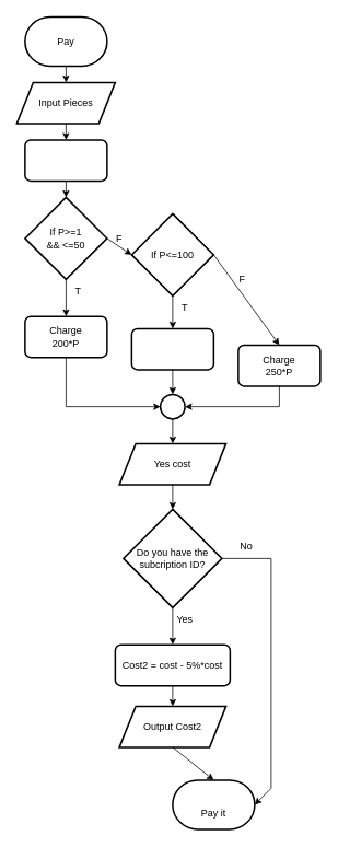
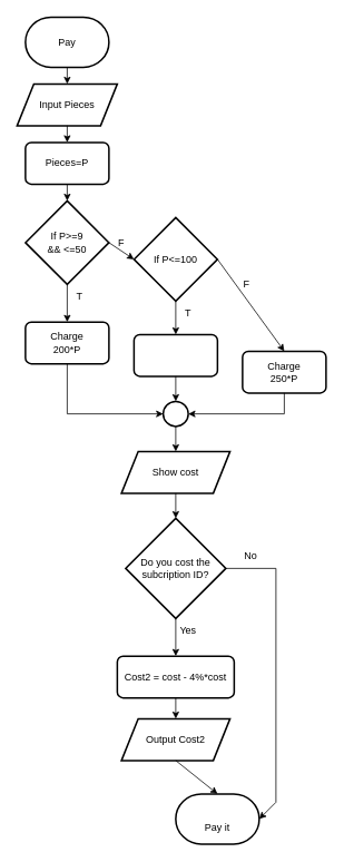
  <mxCell id="0" />
  <mxCell id="1" parent="0" />
  <mxCell id="2" value="" style="rounded=1;whiteSpace=wrap;html=1;absoluteArcSize=1;arcSize=14;strokeWidth=2;" vertex="1" parent="1"><mxGeometry x="140" y="785" width="140" height="50" as="geometry" /></mxCell>
  <mxCell id="3" value="" style="rounded=1;whiteSpace=wrap;html=1;absoluteArcSize=1;arcSize=14;strokeWidth=2;" vertex="1" parent="1"><mxGeometry x="290" y="420" width="100" height="50" as="geometry" /></mxCell>
  <mxCell id="4" value="" style="rounded=1;whiteSpace=wrap;html=1;absoluteArcSize=1;arcSize=14;strokeWidth=2;" vertex="1" parent="1"><mxGeometry x="30" y="385" width="100" height="50" as="geometry" /></mxCell>
  <mxCell id="5" value="" style="rounded=1;whiteSpace=wrap;html=1;absoluteArcSize=1;arcSize=14;strokeWidth=2;" vertex="1" parent="1"><mxGeometry x="160" y="400" width="100" height="50" as="geometry" /></mxCell>
  <mxCell id="6" value="" style="strokeWidth=2;html=1;shape=mxgraph.flowchart.terminator;whiteSpace=wrap;" vertex="1" parent="1"><mxGeometry x="30" y="20" width="100" height="60" as="geometry" /></mxCell>
  <mxCell id="7" value="Pay" style="text;html=1;strokeColor=none;fillColor=none;align=center;verticalAlign=middle;whiteSpace=wrap;rounded=0;" vertex="1" parent="1"><mxGeometry x="50" y="35" width="60" height="30" as="geometry" /></mxCell>
  <mxCell id="8" value="" style="shape=parallelogram;perimeter=parallelogramPerimeter;whiteSpace=wrap;html=1;fixedSize=1;strokeWidth=2;" vertex="1" parent="1"><mxGeometry x="20" y="100" width="120" height="50" as="geometry" /></mxCell>
  <mxCell id="9" value="Input Pieces" style="text;html=1;strokeColor=none;fillColor=none;align=center;verticalAlign=middle;whiteSpace=wrap;rounded=0;" vertex="1" parent="1"><mxGeometry x="30" y="112.5" width="100" height="25" as="geometry" /></mxCell>
  <mxCell id="10" value="" style="strokeWidth=2;html=1;shape=mxgraph.flowchart.decision;whiteSpace=wrap;" vertex="1" parent="1"><mxGeometry x="30" y="240" width="100" height="100" as="geometry" /></mxCell>
- <mxCell id="11" value="If P&amp;gt;=1 &amp;amp;&amp;amp; &amp;lt;=50" style="text;html=1;strokeColor=none;fillColor=none;align=center;verticalAlign=middle;whiteSpace=wrap;rounded=0;" vertex="1" parent="1"><mxGeometry x="50" y="275" width="60" height="30" as="geometry" /></mxCell>
+ <mxCell id="11" value="If P&amp;gt;=9 &amp;amp;&amp;amp; &amp;lt;=50" style="text;html=1;strokeColor=none;fillColor=none;align=center;verticalAlign=middle;whiteSpace=wrap;rounded=0;" vertex="1" parent="1"><mxGeometry x="50" y="275" width="60" height="30" as="geometry" /></mxCell>
  <mxCell id="12" value="" style="rounded=1;whiteSpace=wrap;html=1;absoluteArcSize=1;arcSize=14;strokeWidth=2;" vertex="1" parent="1"><mxGeometry x="30" y="170" width="100" height="50" as="geometry" /></mxCell>
+ <mxCell id="13" value="Pieces=P" style="text;html=1;strokeColor=none;fillColor=none;align=center;verticalAlign=middle;whiteSpace=wrap;rounded=0;" vertex="1" parent="1"><mxGeometry x="50" y="180" width="60" height="30" as="geometry" /></mxCell>
  <mxCell id="14" value="" style="endArrow=classic;html=1;rounded=0;exitX=0.5;exitY=1;exitDx=0;exitDy=0;exitPerimeter=0;entryX=0.5;entryY=0;entryDx=0;entryDy=0;" edge="1" parent="1" source="10" target="4"><mxGeometry width="50" height="50" relative="1" as="geometry"><mxPoint x="140" y="270" as="sourcePoint" /><mxPoint x="50" y="370" as="targetPoint" /></mxGeometry></mxCell>
  <mxCell id="15" value="Charge 200*P" style="text;html=1;strokeColor=none;fillColor=none;align=center;verticalAlign=middle;whiteSpace=wrap;rounded=0;" vertex="1" parent="1"><mxGeometry x="50" y="395" width="60" height="30" as="geometry" /></mxCell>
  <mxCell id="16" value="T" style="text;html=1;strokeColor=none;fillColor=none;align=center;verticalAlign=middle;whiteSpace=wrap;rounded=0;" vertex="1" parent="1"><mxGeometry x="80" y="340" width="30" height="30" as="geometry" /></mxCell>
  <mxCell id="17" value="" style="endArrow=classic;html=1;rounded=0;exitX=1;exitY=0.5;exitDx=0;exitDy=0;exitPerimeter=0;entryX=0;entryY=0.5;entryDx=0;entryDy=0;entryPerimeter=0;" edge="1" parent="1" source="10" target="19"><mxGeometry width="50" height="50" relative="1" as="geometry"><mxPoint x="140" y="360" as="sourcePoint" /><mxPoint x="150" y="330" as="targetPoint" /></mxGeometry></mxCell>
  <mxCell id="18" value="F" style="text;html=1;strokeColor=none;fillColor=none;align=center;verticalAlign=middle;whiteSpace=wrap;rounded=0;" vertex="1" parent="1"><mxGeometry x="130" y="275" width="30" height="30" as="geometry" /></mxCell>
  <mxCell id="19" value="" style="strokeWidth=2;html=1;shape=mxgraph.flowchart.decision;whiteSpace=wrap;" vertex="1" parent="1"><mxGeometry x="160" y="260" width="100" height="100" as="geometry" /></mxCell>
  <mxCell id="20" value="If P&amp;lt;=100" style="text;html=1;strokeColor=none;fillColor=none;align=center;verticalAlign=middle;whiteSpace=wrap;rounded=0;" vertex="1" parent="1"><mxGeometry x="180" y="295" width="60" height="30" as="geometry" /></mxCell>
  <mxCell id="21" value="" style="endArrow=classic;html=1;rounded=0;exitX=0.5;exitY=1;exitDx=0;exitDy=0;exitPerimeter=0;entryX=0.5;entryY=0;entryDx=0;entryDy=0;" edge="1" parent="1" source="19" target="5"><mxGeometry width="50" height="50" relative="1" as="geometry"><mxPoint x="140" y="370" as="sourcePoint" /><mxPoint x="210" y="395" as="targetPoint" /></mxGeometry></mxCell>
  <mxCell id="22" value="T" style="text;html=1;strokeColor=none;fillColor=none;align=center;verticalAlign=middle;whiteSpace=wrap;rounded=0;" vertex="1" parent="1"><mxGeometry x="210" y="360" width="30" height="30" as="geometry" /></mxCell>
  <mxCell id="23" value="" style="endArrow=classic;html=1;rounded=0;exitX=1;exitY=0.5;exitDx=0;exitDy=0;exitPerimeter=0;entryX=0.5;entryY=0;entryDx=0;entryDy=0;" edge="1" parent="1" target="3" source="19"><mxGeometry width="50" height="50" relative="1" as="geometry"><mxPoint x="270" y="330" as="sourcePoint" /><mxPoint x="380" y="340" as="targetPoint" /></mxGeometry></mxCell>
  <mxCell id="24" value="F" style="text;html=1;strokeColor=none;fillColor=none;align=center;verticalAlign=middle;whiteSpace=wrap;rounded=0;" vertex="1" parent="1"><mxGeometry x="280" y="330" width="30" height="20" as="geometry" /></mxCell>
  <mxCell id="25" value="Charge 250*P" style="text;html=1;strokeColor=none;fillColor=none;align=center;verticalAlign=middle;whiteSpace=wrap;rounded=0;" vertex="1" parent="1"><mxGeometry x="310" y="430" width="60" height="30" as="geometry" /></mxCell>
  <mxCell id="26" value="" style="ellipse;whiteSpace=wrap;html=1;aspect=fixed;strokeWidth=2;" vertex="1" parent="1"><mxGeometry x="195" y="480" width="30" height="30" as="geometry" /></mxCell>
  <mxCell id="27" value="" style="endArrow=classic;html=1;rounded=0;entryX=0;entryY=0.5;entryDx=0;entryDy=0;exitX=0.5;exitY=1;exitDx=0;exitDy=0;" edge="1" parent="1" source="4" target="26"><mxGeometry width="50" height="50" relative="1" as="geometry"><mxPoint x="60" y="450" as="sourcePoint" /><mxPoint x="190" y="380" as="targetPoint" /><Array as="points"><mxPoint x="80" y="495" /></Array></mxGeometry></mxCell>
  <mxCell id="28" value="" style="endArrow=classic;html=1;rounded=0;entryX=0.5;entryY=0;entryDx=0;entryDy=0;exitX=0.5;exitY=1;exitDx=0;exitDy=0;" edge="1" parent="1" source="5" target="26"><mxGeometry width="50" height="50" relative="1" as="geometry"><mxPoint x="190" y="460" as="sourcePoint" /><mxPoint x="190" y="380" as="targetPoint" /></mxGeometry></mxCell>
  <mxCell id="29" value="" style="strokeWidth=2;html=1;shape=mxgraph.flowchart.terminator;whiteSpace=wrap;" vertex="1" parent="1"><mxGeometry x="210" y="950" width="100" height="60" as="geometry" /></mxCell>
  <mxCell id="30" value="Pay it" style="text;html=1;strokeColor=none;fillColor=none;align=center;verticalAlign=middle;whiteSpace=wrap;rounded=0;" vertex="1" parent="1"><mxGeometry x="220" y="975" width="80" height="30" as="geometry" /></mxCell>
  <mxCell id="31" value="" style="strokeWidth=2;html=1;shape=mxgraph.flowchart.decision;whiteSpace=wrap;" vertex="1" parent="1"><mxGeometry x="150" y="620" width="120" height="120" as="geometry" /></mxCell>
- <mxCell id="32" value="Do you have the subcription ID?" style="text;html=1;strokeColor=none;fillColor=none;align=center;verticalAlign=middle;whiteSpace=wrap;rounded=0;" vertex="1" parent="1"><mxGeometry x="165" y="665" width="90" height="30" as="geometry" /></mxCell>
+ <mxCell id="32" value="Do you cost the subcription ID?" style="text;html=1;strokeColor=none;fillColor=none;align=center;verticalAlign=middle;whiteSpace=wrap;rounded=0;" vertex="1" parent="1"><mxGeometry x="165" y="665" width="90" height="30" as="geometry" /></mxCell>
  <mxCell id="33" value="" style="endArrow=classic;html=1;rounded=0;exitX=0.5;exitY=1;exitDx=0;exitDy=0;exitPerimeter=0;entryX=0.5;entryY=0;entryDx=0;entryDy=0;" edge="1" parent="1" source="31" target="2"><mxGeometry width="50" height="50" relative="1" as="geometry"><mxPoint x="140" y="630" as="sourcePoint" /><mxPoint x="180" y="770" as="targetPoint" /></mxGeometry></mxCell>
  <mxCell id="34" value="Yes" style="text;html=1;strokeColor=none;fillColor=none;align=center;verticalAlign=middle;whiteSpace=wrap;rounded=0;" vertex="1" parent="1"><mxGeometry x="210" y="740" width="30" height="30" as="geometry" /></mxCell>
- <mxCell id="35" value="Cost2 = cost - 5%*cost" style="text;html=1;strokeColor=none;fillColor=none;align=center;verticalAlign=middle;whiteSpace=wrap;rounded=0;" vertex="1" parent="1"><mxGeometry x="146.25" y="795" width="127.5" height="30" as="geometry" /></mxCell>
+ <mxCell id="35" value="Cost2 = cost - 4%*cost" style="text;html=1;strokeColor=none;fillColor=none;align=center;verticalAlign=middle;whiteSpace=wrap;rounded=0;" vertex="1" parent="1"><mxGeometry x="146.25" y="795" width="127.5" height="30" as="geometry" /></mxCell>
  <mxCell id="36" value="" style="endArrow=classic;html=1;rounded=0;exitX=0.5;exitY=1;exitDx=0;exitDy=0;entryX=0.5;entryY=0;entryDx=0;entryDy=0;" edge="1" parent="1" source="26" target="37"><mxGeometry width="50" height="50" relative="1" as="geometry"><mxPoint x="140" y="640" as="sourcePoint" /><mxPoint x="150" y="550" as="targetPoint" /></mxGeometry></mxCell>
  <mxCell id="37" value="" style="shape=parallelogram;perimeter=parallelogramPerimeter;whiteSpace=wrap;html=1;fixedSize=1;strokeWidth=2;" vertex="1" parent="1"><mxGeometry x="145" y="540" width="130" height="50" as="geometry" /></mxCell>
- <mxCell id="38" value="Yes cost" style="text;html=1;strokeColor=none;fillColor=none;align=center;verticalAlign=middle;whiteSpace=wrap;rounded=0;" vertex="1" parent="1"><mxGeometry x="160" y="550" width="100" height="30" as="geometry" /></mxCell>
+ <mxCell id="38" value="Show cost" style="text;html=1;strokeColor=none;fillColor=none;align=center;verticalAlign=middle;whiteSpace=wrap;rounded=0;" vertex="1" parent="1"><mxGeometry x="160" y="550" width="100" height="30" as="geometry" /></mxCell>
  <mxCell id="39" value="" style="endArrow=classic;html=1;rounded=0;exitX=0.5;exitY=1;exitDx=0;exitDy=0;entryX=0.5;entryY=0;entryDx=0;entryDy=0;entryPerimeter=0;" edge="1" parent="1" source="37" target="31"><mxGeometry width="50" height="50" relative="1" as="geometry"><mxPoint x="140" y="650" as="sourcePoint" /><mxPoint x="190" y="600" as="targetPoint" /></mxGeometry></mxCell>
  <mxCell id="40" value="" style="endArrow=classic;html=1;rounded=0;exitX=1;exitY=0.5;exitDx=0;exitDy=0;exitPerimeter=0;entryX=1;entryY=0.5;entryDx=0;entryDy=0;entryPerimeter=0;" edge="1" parent="1" source="31" target="29"><mxGeometry width="50" height="50" relative="1" as="geometry"><mxPoint x="140" y="740" as="sourcePoint" /><mxPoint x="280" y="920" as="targetPoint" /><Array as="points"><mxPoint x="330" y="680" /><mxPoint x="330" y="960" /></Array></mxGeometry></mxCell>
  <mxCell id="41" value="No" style="text;html=1;strokeColor=none;fillColor=none;align=center;verticalAlign=middle;whiteSpace=wrap;rounded=0;" vertex="1" parent="1"><mxGeometry x="270" y="650" width="60" height="30" as="geometry" /></mxCell>
  <mxCell id="42" value="" style="endArrow=classic;html=1;rounded=0;exitX=0.5;exitY=1;exitDx=0;exitDy=0;exitPerimeter=0;entryX=0.5;entryY=0;entryDx=0;entryDy=0;" edge="1" parent="1" source="6" target="8"><mxGeometry width="50" height="50" relative="1" as="geometry"><mxPoint x="140" y="240" as="sourcePoint" /><mxPoint x="190" y="190" as="targetPoint" /></mxGeometry></mxCell>
  <mxCell id="43" value="" style="endArrow=classic;html=1;rounded=0;exitX=0.5;exitY=1;exitDx=0;exitDy=0;entryX=0.5;entryY=0;entryDx=0;entryDy=0;" edge="1" parent="1" source="8" target="12"><mxGeometry width="50" height="50" relative="1" as="geometry"><mxPoint x="140" y="240" as="sourcePoint" /><mxPoint x="190" y="190" as="targetPoint" /></mxGeometry></mxCell>
  <mxCell id="44" value="" style="endArrow=classic;html=1;rounded=0;exitX=0.5;exitY=1;exitDx=0;exitDy=0;entryX=0.5;entryY=0;entryDx=0;entryDy=0;entryPerimeter=0;" edge="1" parent="1" source="12" target="10"><mxGeometry width="50" height="50" relative="1" as="geometry"><mxPoint x="140" y="240" as="sourcePoint" /><mxPoint x="190" y="190" as="targetPoint" /></mxGeometry></mxCell>
  <mxCell id="45" value="" style="endArrow=classic;html=1;rounded=0;exitX=0.5;exitY=1;exitDx=0;exitDy=0;entryX=1;entryY=0.5;entryDx=0;entryDy=0;" edge="1" parent="1" source="3" target="26"><mxGeometry width="50" height="50" relative="1" as="geometry"><mxPoint x="140" y="470" as="sourcePoint" /><mxPoint x="190" y="420" as="targetPoint" /><Array as="points"><mxPoint x="340" y="495" /></Array></mxGeometry></mxCell>
  <mxCell id="46" value="" style="shape=parallelogram;perimeter=parallelogramPerimeter;whiteSpace=wrap;html=1;fixedSize=1;strokeWidth=2;" vertex="1" parent="1"><mxGeometry x="145" y="860" width="130" height="50" as="geometry" /></mxCell>
  <mxCell id="47" value="Output Cost2" style="text;html=1;strokeColor=none;fillColor=none;align=center;verticalAlign=middle;whiteSpace=wrap;rounded=0;" vertex="1" parent="1"><mxGeometry x="170" y="870" width="80" height="30" as="geometry" /></mxCell>
  <mxCell id="48" value="" style="endArrow=classic;html=1;rounded=0;exitX=0.5;exitY=1;exitDx=0;exitDy=0;entryX=0.5;entryY=0;entryDx=0;entryDy=0;" edge="1" parent="1" source="2" target="46"><mxGeometry width="50" height="50" relative="1" as="geometry"><mxPoint x="140" y="790" as="sourcePoint" /><mxPoint x="190" y="740" as="targetPoint" /></mxGeometry></mxCell>
  <mxCell id="49" value="" style="endArrow=classic;html=1;rounded=0;exitX=0.5;exitY=1;exitDx=0;exitDy=0;entryX=0.5;entryY=0;entryDx=0;entryDy=0;entryPerimeter=0;" edge="1" parent="1" source="46" target="29"><mxGeometry width="50" height="50" relative="1" as="geometry"><mxPoint x="140" y="850" as="sourcePoint" /><mxPoint x="190" y="800" as="targetPoint" /></mxGeometry></mxCell>
